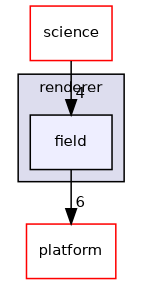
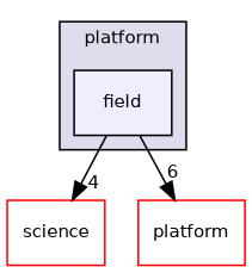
  digraph {
    compound=true
    node [fillcolor=white fontname=Helvetica fontsize=10 shape=box style=filled color=red]
    edge [labeldistance=1.5 labelfontname=Helvetica labelfontsize=10]
    n1 [fillcolor="#eeeeff" label=field pencolor=black color=""]
    n2 [label=science]
    n3 [label=platform]
    subgraph cluster_1 {
      bgcolor="#ddddee"
      fontname=Helvetica
      fontsize=10
-     label=renderer
+     label=platform
      pencolor=black
      n1
    }
-   n2 -> n1 [headlabel=4]
+   n1 -> n2 [headlabel=4]
    n1 -> n3 [headlabel=6]
  }
